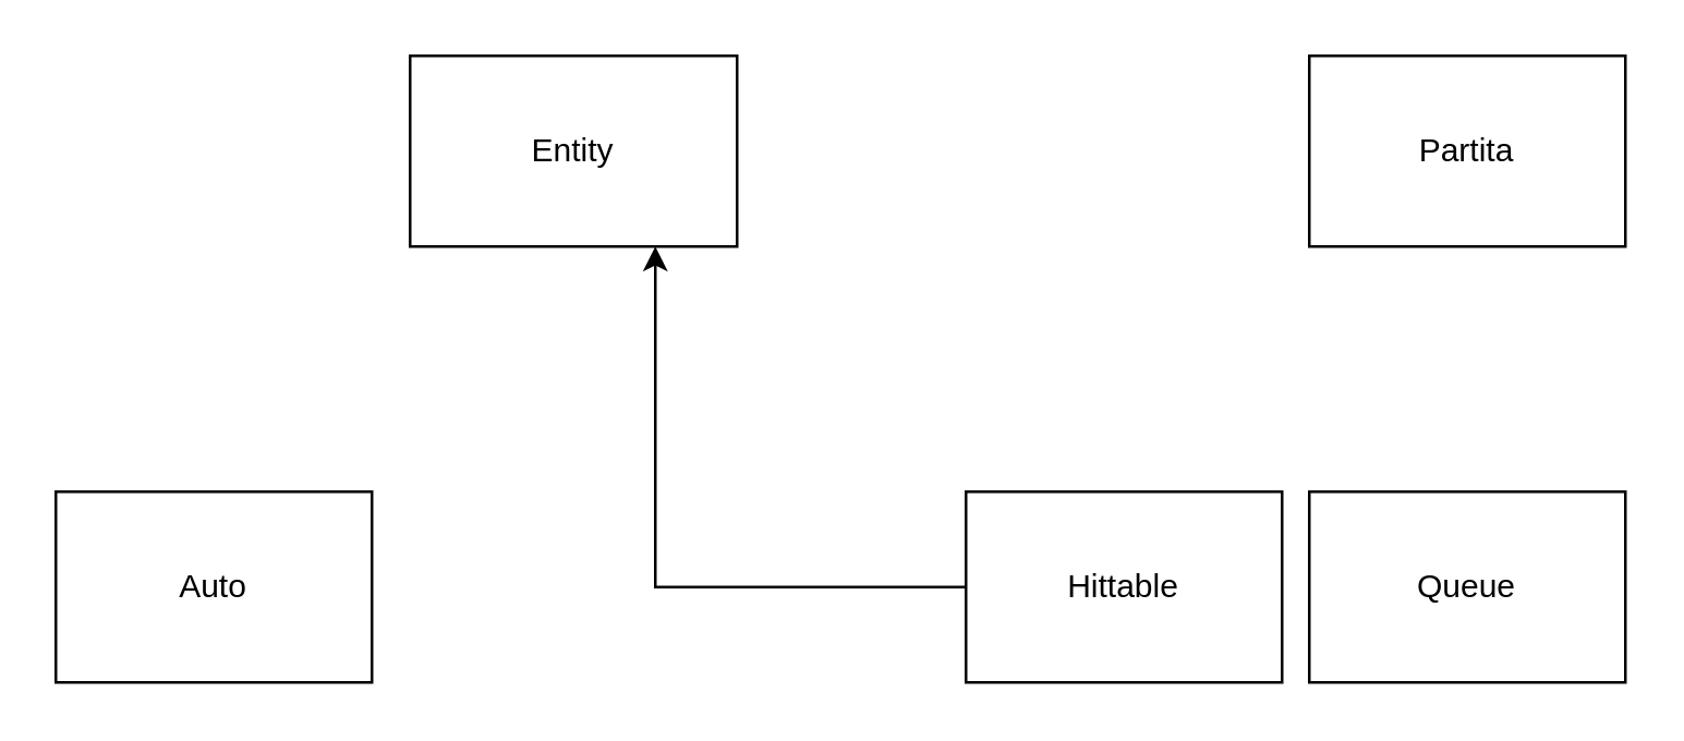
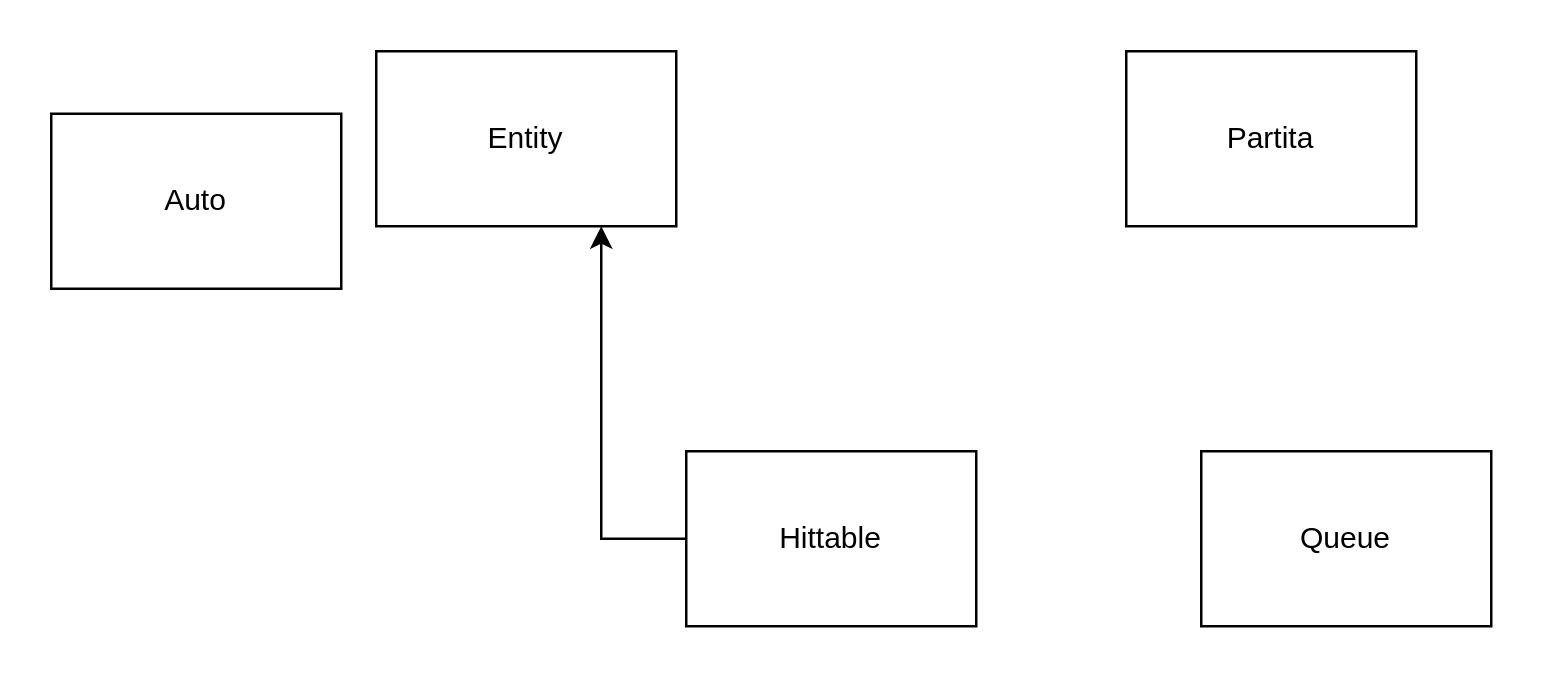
  <mxCell id="0" />
  <mxCell id="1" parent="0" />
  <mxCell id="2" value="Entity" style="rounded=0;whiteSpace=wrap;html=1;" vertex="1" parent="1"><mxGeometry x="150" y="20" width="120" height="70" as="geometry" /></mxCell>
- <mxCell id="3" value="Auto" style="rounded=0;whiteSpace=wrap;html=1;" vertex="1" parent="1"><mxGeometry x="20" y="180" width="116" height="70" as="geometry" /></mxCell>
+ <mxCell id="3" value="Auto" style="rounded=0;whiteSpace=wrap;html=1;" vertex="1" parent="1"><mxGeometry x="20" y="45" width="116" height="70" as="geometry" /></mxCell>
  <mxCell id="4" style="edgeStyle=orthogonalEdgeStyle;rounded=0;orthogonalLoop=1;jettySize=auto;html=1;entryX=0.75;entryY=1;entryDx=0;entryDy=0;" edge="1" parent="1" source="5" target="2"><mxGeometry relative="1" as="geometry" /></mxCell>
- <mxCell id="5" value="Hittable" style="rounded=0;whiteSpace=wrap;html=1;" vertex="1" parent="1"><mxGeometry x="354" y="180" width="116" height="70" as="geometry" /></mxCell>
- <mxCell id="6" value="Partita" style="rounded=0;whiteSpace=wrap;html=1;" vertex="1" parent="1"><mxGeometry x="480" y="20" width="116" height="70" as="geometry" /></mxCell>
+ <mxCell id="5" value="Hittable" style="rounded=0;whiteSpace=wrap;html=1;" vertex="1" parent="1"><mxGeometry x="274" y="180" width="116" height="70" as="geometry" /></mxCell>
+ <mxCell id="6" value="Partita" style="rounded=0;whiteSpace=wrap;html=1;" vertex="1" parent="1"><mxGeometry x="450" y="20" width="116" height="70" as="geometry" /></mxCell>
  <mxCell id="7" value="Queue" style="rounded=0;whiteSpace=wrap;html=1;" vertex="1" parent="1"><mxGeometry x="480" y="180" width="116" height="70" as="geometry" /></mxCell>
